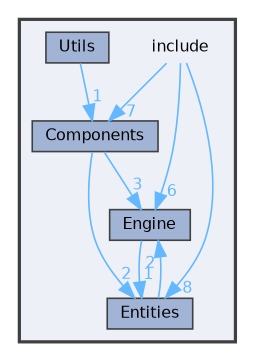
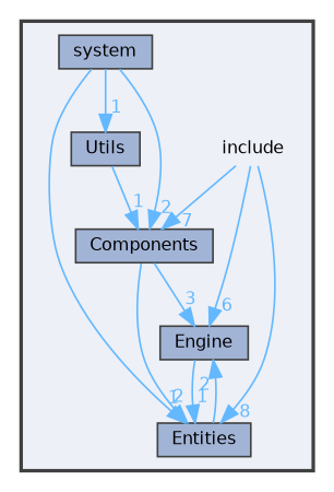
  digraph {
    compound=true
    fontname="DejaVu Sans"
    node [fontname="DejaVu Sans" fontsize=10 shape=box color=grey25 fillcolor="#a2b4d6" style=filled]
    edge [color=steelblue1 fontcolor=steelblue1 fontname="DejaVu Sans" fontsize=10 headlabel=1 labeldistance=1.5 labelfontname=Helvetica labelfontsize=10]
    n1 [height=0.2 label=include shape=plaintext width=0.4 color="" fillcolor="" style=""]
    n2 [height=0.2 label=Components width=0.4]
    n3 [height=0.2 label=Engine width=0.4]
    n4 [height=0.2 label=Entities width=0.4]
+   n5 [height=0.2 label=system width=0.4]
    n6 [height=0.2 label=Utils width=0.4]
    subgraph cluster_1 {
      bgcolor="#edf0f7"
      fontsize=10
      pencolor=grey25
      style="filled,bold"
      n1
      n2
      n3
      n4
+     n5
      n6
    }
    n1 -> n2 [headlabel=7]
    n1 -> n3 [headlabel=6]
    n1 -> n4 [headlabel=8]
    n2 -> n3 [headlabel=3]
    n2 -> n4 [headlabel=2]
    n3 -> n4
    n4 -> n3 [headlabel=2]
+   n5 -> n2 [headlabel=2]
+   n5 -> n4
+   n5 -> n6
    n6 -> n2
  }
